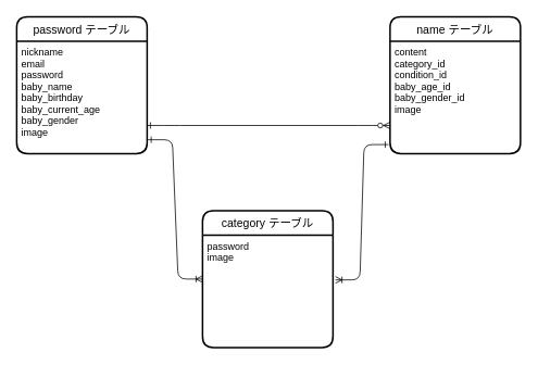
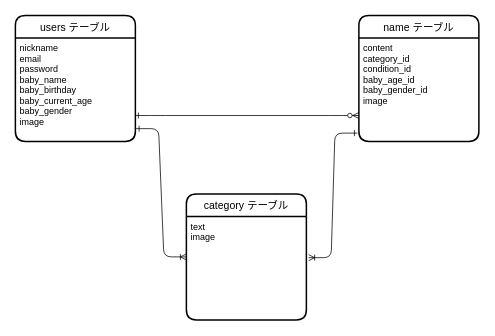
  <mxCell id="0" />
  <mxCell id="1" parent="0" />
- <mxCell id="2" value="password テーブル" style="swimlane;childLayout=stackLayout;horizontal=1;startSize=30;horizontalStack=0;rounded=1;fontSize=14;fontStyle=0;strokeWidth=2;resizeParent=0;resizeLast=1;shadow=0;dashed=0;align=center;" vertex="1" parent="1"><mxGeometry x="20" y="20" width="160" height="168" as="geometry" /></mxCell>
+ <mxCell id="2" value="users テーブル" style="swimlane;childLayout=stackLayout;horizontal=1;startSize=30;horizontalStack=0;rounded=1;fontSize=14;fontStyle=0;strokeWidth=2;resizeParent=0;resizeLast=1;shadow=0;dashed=0;align=center;" vertex="1" parent="1"><mxGeometry x="20" y="20" width="160" height="168" as="geometry" /></mxCell>
  <mxCell id="3" value="nickname&#10;email&#10;password&#10;baby_name&#10;baby_birthday&#10;baby_current_age&#10;baby_gender&#10;image" style="align=left;strokeColor=none;fillColor=none;spacingLeft=4;fontSize=12;verticalAlign=top;resizable=0;rotatable=0;part=1;" vertex="1" parent="2"><mxGeometry y="30" width="160" height="138" as="geometry" /></mxCell>
  <mxCell id="4" style="edgeStyle=orthogonalEdgeStyle;rounded=0;orthogonalLoop=1;jettySize=auto;html=1;exitX=0.5;exitY=1;exitDx=0;exitDy=0;" edge="1" parent="2" source="3" target="3"><mxGeometry relative="1" as="geometry" /></mxCell>
  <mxCell id="5" value="name テーブル" style="swimlane;childLayout=stackLayout;horizontal=1;startSize=30;horizontalStack=0;rounded=1;fontSize=14;fontStyle=0;strokeWidth=2;resizeParent=0;resizeLast=1;shadow=0;dashed=0;align=center;" vertex="1" parent="1"><mxGeometry x="478" y="20" width="160" height="168" as="geometry" /></mxCell>
  <mxCell id="6" value="content&#10;category_id&#10;condition_id&#10;baby_age_id&#10;baby_gender_id&#10;image&#10;" style="align=left;strokeColor=none;fillColor=none;spacingLeft=4;fontSize=12;verticalAlign=top;resizable=0;rotatable=0;part=1;" vertex="1" parent="5"><mxGeometry y="30" width="160" height="138" as="geometry" /></mxCell>
  <mxCell id="7" value="category テーブル" style="swimlane;childLayout=stackLayout;horizontal=1;startSize=30;horizontalStack=0;rounded=1;fontSize=14;fontStyle=0;strokeWidth=2;resizeParent=0;resizeLast=1;shadow=0;dashed=0;align=center;" vertex="1" parent="1"><mxGeometry x="248" y="258" width="160" height="168" as="geometry" /></mxCell>
- <mxCell id="8" value="password&#10;image" style="align=left;strokeColor=none;fillColor=none;spacingLeft=4;fontSize=12;verticalAlign=top;resizable=0;rotatable=0;part=1;" vertex="1" parent="7"><mxGeometry y="30" width="160" height="138" as="geometry" /></mxCell>
+ <mxCell id="8" value="text&#10;image" style="align=left;strokeColor=none;fillColor=none;spacingLeft=4;fontSize=12;verticalAlign=top;resizable=0;rotatable=0;part=1;" vertex="1" parent="7"><mxGeometry y="30" width="160" height="138" as="geometry" /></mxCell>
  <mxCell id="9" value="" style="edgeStyle=entityRelationEdgeStyle;fontSize=12;html=1;endArrow=ERzeroToMany;endFill=1;exitX=1;exitY=0.75;exitDx=0;exitDy=0;entryX=0;entryY=0.75;entryDx=0;entryDy=0;startArrow=ERone;startFill=0;" edge="1" parent="1" source="3" target="6"><mxGeometry width="100" height="100" relative="1" as="geometry"><mxPoint x="263" y="138" as="sourcePoint" /><mxPoint x="458" y="154" as="targetPoint" /></mxGeometry></mxCell>
  <mxCell id="10" value="" style="edgeStyle=entityRelationEdgeStyle;fontSize=12;html=1;endArrow=ERoneToMany;entryX=0;entryY=0.5;entryDx=0;entryDy=0;exitX=1.006;exitY=0.877;exitDx=0;exitDy=0;exitPerimeter=0;startArrow=ERone;startFill=0;" edge="1" parent="1" source="3" target="7"><mxGeometry width="100" height="100" relative="1" as="geometry"><mxPoint x="98" y="228" as="sourcePoint" /><mxPoint x="198" y="208" as="targetPoint" /></mxGeometry></mxCell>
  <mxCell id="11" value="" style="edgeStyle=entityRelationEdgeStyle;fontSize=12;html=1;endArrow=ERone;endFill=0;startArrow=ERoneToMany;startFill=0;exitX=1.019;exitY=0.399;exitDx=0;exitDy=0;exitPerimeter=0;entryX=-0.012;entryY=0.92;entryDx=0;entryDy=0;entryPerimeter=0;" edge="1" parent="1" source="8" target="6"><mxGeometry width="100" height="100" relative="1" as="geometry"><mxPoint x="598" y="228" as="sourcePoint" /><mxPoint x="518" y="218" as="targetPoint" /></mxGeometry></mxCell>
